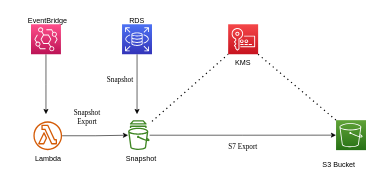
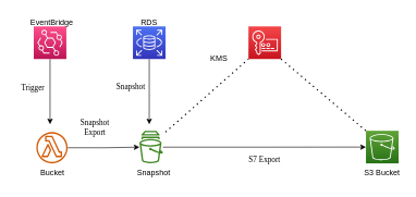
  <mxCell id="0" />
  <mxCell id="1" parent="0" />
  <mxCell id="2" value="EventBridge" style="text;strokeColor=none;align=center;fillColor=none;html=1;verticalAlign=middle;whiteSpace=wrap;rounded=0;" vertex="1" parent="1"><mxGeometry x="59" y="20" width="40" height="30" as="geometry" /></mxCell>
  <mxCell id="3" style="edgeStyle=orthogonalEdgeStyle;rounded=0;orthogonalLoop=1;jettySize=auto;html=1;" edge="1" parent="1" source="4" target="13"><mxGeometry relative="1" as="geometry" /></mxCell>
  <mxCell id="4" value="" style="sketch=0;outlineConnect=0;fontColor=#232F3E;gradientColor=none;fillColor=#D45B07;strokeColor=none;dashed=0;verticalLabelPosition=bottom;verticalAlign=top;align=center;html=1;fontSize=12;fontStyle=0;aspect=fixed;pointerEvents=1;shape=mxgraph.aws4.lambda_function;" vertex="1" parent="1"><mxGeometry x="55" y="202" width="48" height="48" as="geometry" /></mxCell>
  <mxCell id="5" style="edgeStyle=orthogonalEdgeStyle;rounded=0;orthogonalLoop=1;jettySize=auto;html=1;" edge="1" parent="1" source="6"><mxGeometry relative="1" as="geometry"><mxPoint x="76" y="190" as="targetPoint" /></mxGeometry></mxCell>
  <mxCell id="6" value="" style="sketch=0;points=[[0,0,0],[0.25,0,0],[0.5,0,0],[0.75,0,0],[1,0,0],[0,1,0],[0.25,1,0],[0.5,1,0],[0.75,1,0],[1,1,0],[0,0.25,0],[0,0.5,0],[0,0.75,0],[1,0.25,0],[1,0.5,0],[1,0.75,0]];outlineConnect=0;fontColor=#232F3E;gradientColor=#FF4F8B;gradientDirection=north;fillColor=#BC1356;strokeColor=#ffffff;dashed=0;verticalLabelPosition=bottom;verticalAlign=top;align=center;html=1;fontSize=12;fontStyle=0;aspect=fixed;shape=mxgraph.aws4.resourceIcon;resIcon=mxgraph.aws4.eventbridge;" vertex="1" parent="1"><mxGeometry x="51" y="40" width="50" height="50" as="geometry" /></mxCell>
  <mxCell id="7" style="edgeStyle=orthogonalEdgeStyle;rounded=0;orthogonalLoop=1;jettySize=auto;html=1;" edge="1" parent="1" source="8"><mxGeometry relative="1" as="geometry"><mxPoint x="227.95" y="190" as="targetPoint" /></mxGeometry></mxCell>
  <mxCell id="8" value="" style="sketch=0;points=[[0,0,0],[0.25,0,0],[0.5,0,0],[0.75,0,0],[1,0,0],[0,1,0],[0.25,1,0],[0.5,1,0],[0.75,1,0],[1,1,0],[0,0.25,0],[0,0.5,0],[0,0.75,0],[1,0.25,0],[1,0.5,0],[1,0.75,0]];outlineConnect=0;fontColor=#232F3E;gradientColor=#4D72F3;gradientDirection=north;fillColor=#3334B9;strokeColor=#ffffff;dashed=0;verticalLabelPosition=bottom;verticalAlign=top;align=center;html=1;fontSize=12;fontStyle=0;aspect=fixed;shape=mxgraph.aws4.resourceIcon;resIcon=mxgraph.aws4.rds;" vertex="1" parent="1"><mxGeometry x="202.95" y="40" width="50" height="50" as="geometry" /></mxCell>
  <mxCell id="9" value="RDS" style="text;strokeColor=none;align=center;fillColor=none;html=1;verticalAlign=middle;whiteSpace=wrap;rounded=0;" vertex="1" parent="1"><mxGeometry x="202.95" y="20" width="50" height="30" as="geometry" /></mxCell>
- <mxCell id="10" value="Lambda" style="text;strokeColor=none;align=center;fillColor=none;html=1;verticalAlign=middle;whiteSpace=wrap;rounded=0;" vertex="1" parent="1"><mxGeometry x="50" y="250" width="60" height="30" as="geometry" /></mxCell>
+ <mxCell id="10" value="Bucket" style="text;strokeColor=none;align=center;fillColor=none;html=1;verticalAlign=middle;whiteSpace=wrap;rounded=0;" vertex="1" parent="1"><mxGeometry x="50" y="250" width="60" height="30" as="geometry" /></mxCell>
  <mxCell id="11" value="" style="sketch=0;points=[[0,0,0],[0.25,0,0],[0.5,0,0],[0.75,0,0],[1,0,0],[0,1,0],[0.25,1,0],[0.5,1,0],[0.75,1,0],[1,1,0],[0,0.25,0],[0,0.5,0],[0,0.75,0],[1,0.25,0],[1,0.5,0],[1,0.75,0]];outlineConnect=0;fontColor=#232F3E;gradientColor=#F54749;gradientDirection=north;fillColor=#C7131F;strokeColor=#ffffff;dashed=0;verticalLabelPosition=bottom;verticalAlign=top;align=center;html=1;fontSize=12;fontStyle=0;aspect=fixed;shape=mxgraph.aws4.resourceIcon;resIcon=mxgraph.aws4.key_management_service;" vertex="1" parent="1"><mxGeometry x="380" y="40" width="50" height="50" as="geometry" /></mxCell>
  <mxCell id="12" style="edgeStyle=orthogonalEdgeStyle;rounded=0;orthogonalLoop=1;jettySize=auto;html=1;" edge="1" parent="1" source="13"><mxGeometry relative="1" as="geometry"><mxPoint x="560" y="225" as="targetPoint" /></mxGeometry></mxCell>
  <mxCell id="13" value="" style="sketch=0;outlineConnect=0;fontColor=#232F3E;gradientColor=none;fillColor=#3F8624;strokeColor=none;dashed=0;verticalLabelPosition=bottom;verticalAlign=top;align=center;html=1;fontSize=12;fontStyle=0;aspect=fixed;pointerEvents=1;shape=mxgraph.aws4.snapshot;" vertex="1" parent="1"><mxGeometry x="213.05" y="200" width="35.9" height="50" as="geometry" /></mxCell>
  <mxCell id="14" value="Snapshot" style="text;strokeColor=none;align=center;fillColor=none;html=1;verticalAlign=middle;whiteSpace=wrap;rounded=0;" vertex="1" parent="1"><mxGeometry x="210" y="250" width="50" height="30" as="geometry" /></mxCell>
  <mxCell id="15" value="" style="endArrow=none;dashed=1;html=1;dashPattern=1 3;strokeWidth=2;rounded=0;entryX=0;entryY=1;entryDx=0;entryDy=0;entryPerimeter=0;" edge="1" parent="1" target="11"><mxGeometry width="50" height="50" relative="1" as="geometry"><mxPoint x="252.95" y="202" as="sourcePoint" /><mxPoint x="302.95" y="152" as="targetPoint" /></mxGeometry></mxCell>
  <mxCell id="16" value="" style="endArrow=none;dashed=1;html=1;dashPattern=1 3;strokeWidth=2;rounded=0;exitX=1;exitY=1;exitDx=0;exitDy=0;exitPerimeter=0;" edge="1" parent="1" source="11"><mxGeometry width="50" height="50" relative="1" as="geometry"><mxPoint x="510" y="150" as="sourcePoint" /><mxPoint x="560" y="200" as="targetPoint" /></mxGeometry></mxCell>
- <mxCell id="17" value="KMS" style="text;strokeColor=none;align=center;fillColor=none;html=1;verticalAlign=middle;whiteSpace=wrap;rounded=0;" vertex="1" parent="1"><mxGeometry x="375" y="90" width="60" height="30" as="geometry" /></mxCell>
+ <mxCell id="17" value="KMS" style="text;strokeColor=none;align=center;fillColor=none;html=1;verticalAlign=middle;whiteSpace=wrap;rounded=0;" vertex="1" parent="1"><mxGeometry x="305" y="75" width="60" height="30" as="geometry" /></mxCell>
  <mxCell id="18" value="" style="sketch=0;points=[[0,0,0],[0.25,0,0],[0.5,0,0],[0.75,0,0],[1,0,0],[0,1,0],[0.25,1,0],[0.5,1,0],[0.75,1,0],[1,1,0],[0,0.25,0],[0,0.5,0],[0,0.75,0],[1,0.25,0],[1,0.5,0],[1,0.75,0]];outlineConnect=0;fontColor=#232F3E;gradientColor=#60A337;gradientDirection=north;fillColor=#277116;strokeColor=#ffffff;dashed=0;verticalLabelPosition=bottom;verticalAlign=top;align=center;html=1;fontSize=12;fontStyle=0;aspect=fixed;shape=mxgraph.aws4.resourceIcon;resIcon=mxgraph.aws4.s3;" vertex="1" parent="1"><mxGeometry x="560" y="200" width="50" height="50" as="geometry" /></mxCell>
  <mxCell id="19" value="S7 Export" style="text;strokeColor=none;align=center;fillColor=none;html=1;verticalAlign=middle;whiteSpace=wrap;rounded=0;fontFamily=Garamond;" vertex="1" parent="1"><mxGeometry x="375" y="230" width="60" height="30" as="geometry" /></mxCell>
  <mxCell id="20" value="Snapshot Export" style="text;strokeColor=none;align=center;fillColor=none;html=1;verticalAlign=middle;whiteSpace=wrap;rounded=0;fontFamily=Garamond;" vertex="1" parent="1"><mxGeometry x="115" y="180" width="60" height="30" as="geometry" /></mxCell>
  <mxCell id="21" value="Snapshot" style="text;strokeColor=none;align=center;fillColor=none;html=1;verticalAlign=middle;whiteSpace=wrap;rounded=0;fontFamily=Garamond;" vertex="1" parent="1"><mxGeometry x="170" y="118" width="60" height="30" as="geometry" /></mxCell>
- <mxCell id="23" value="S3 Bucket" style="text;strokeColor=none;align=center;fillColor=none;html=1;verticalAlign=middle;whiteSpace=wrap;rounded=0;" vertex="1" parent="1"><mxGeometry x="535" y="260" width="60" height="30" as="geometry" /></mxCell>
+ <mxCell id="22" value="Trigger" style="text;strokeColor=none;align=center;fillColor=none;html=1;verticalAlign=middle;whiteSpace=wrap;rounded=0;fontFamily=Garamond;" vertex="1" parent="1"><mxGeometry x="20" y="120" width="60" height="30" as="geometry" /></mxCell>
+ <mxCell id="23" value="S3 Bucket" style="text;strokeColor=none;align=center;fillColor=none;html=1;verticalAlign=middle;whiteSpace=wrap;rounded=0;" vertex="1" parent="1"><mxGeometry x="555" y="250" width="60" height="30" as="geometry" /></mxCell>
